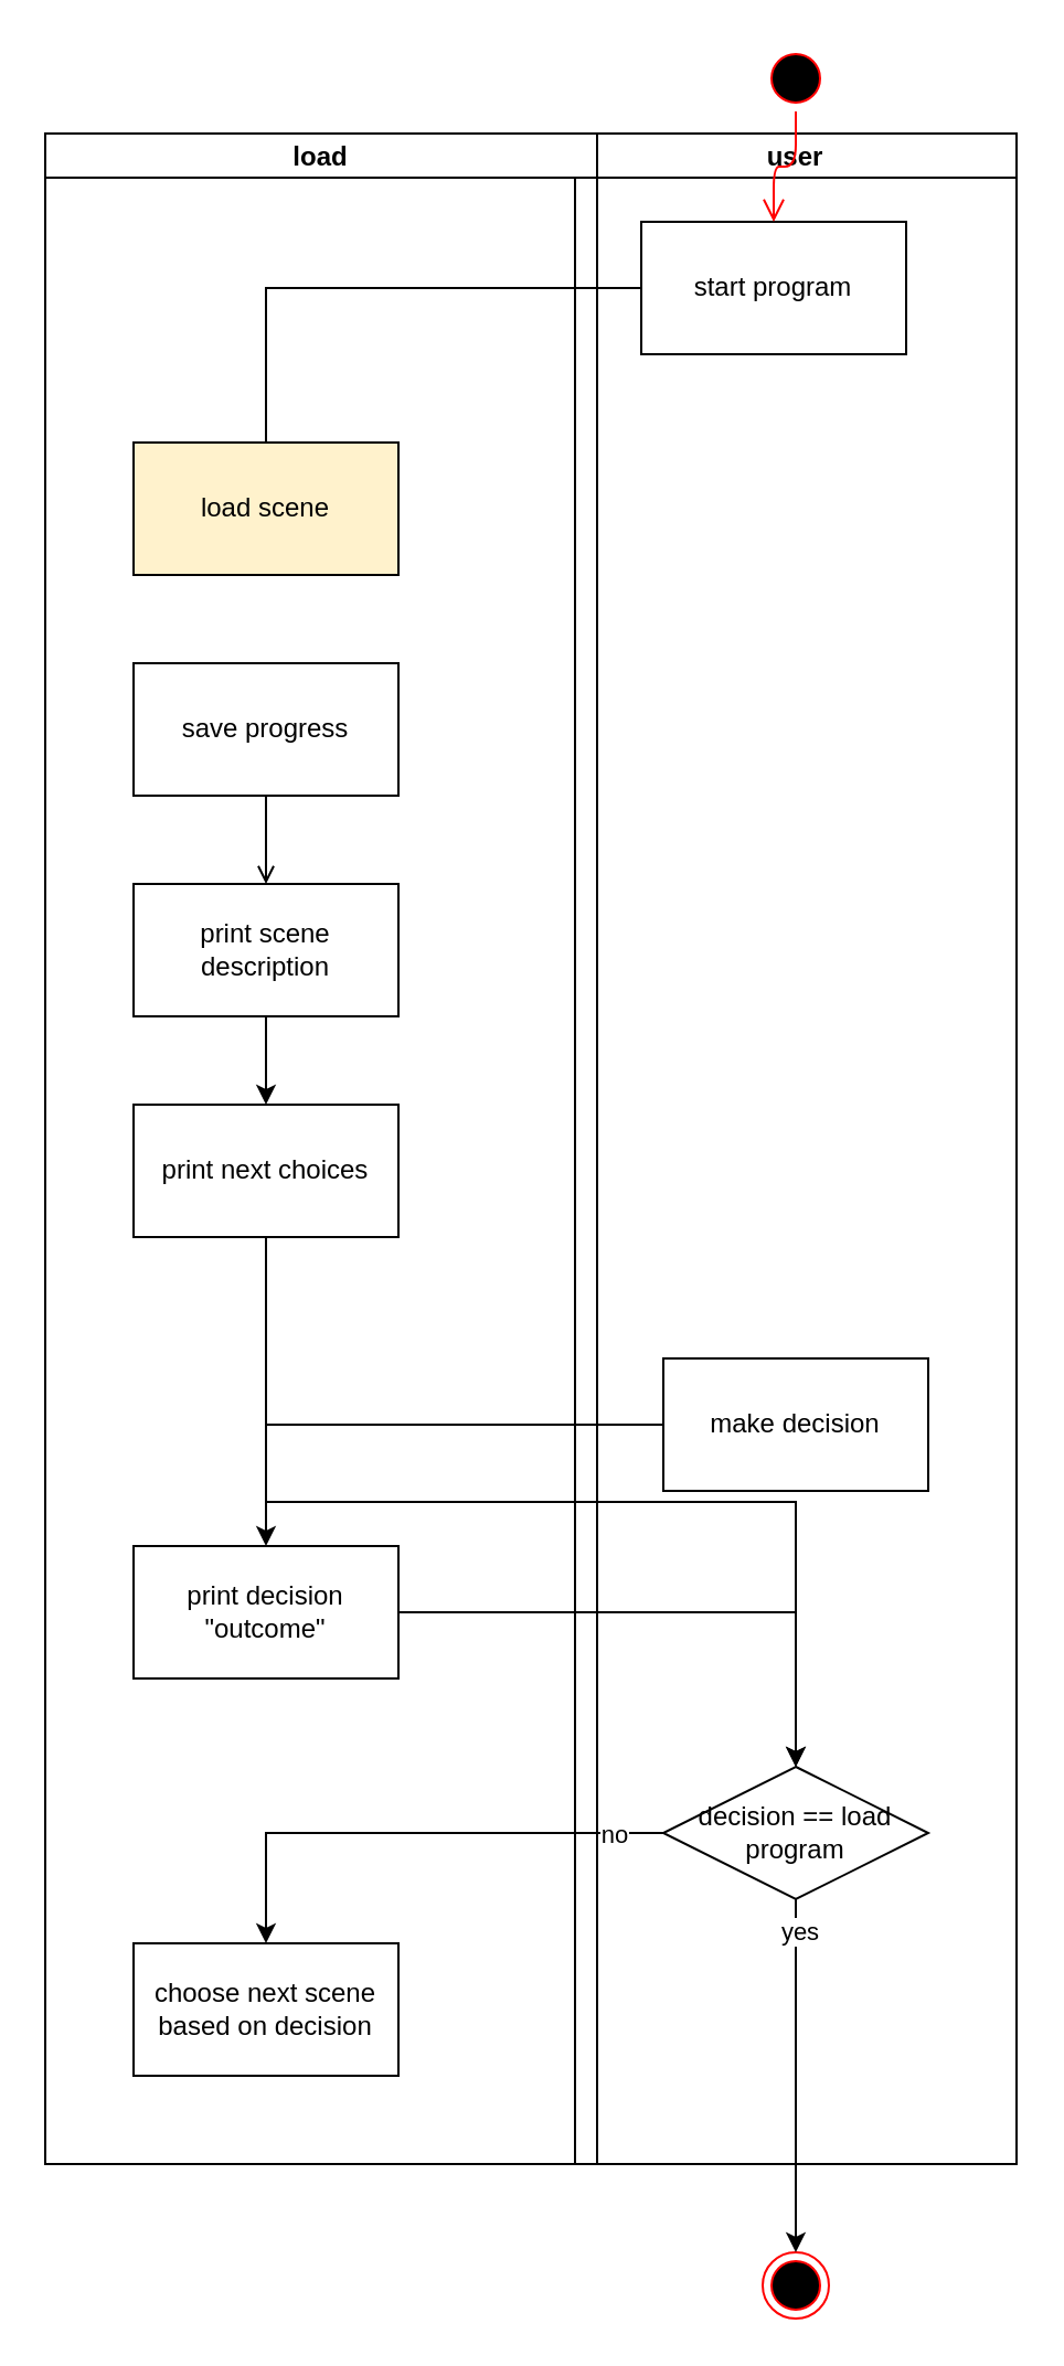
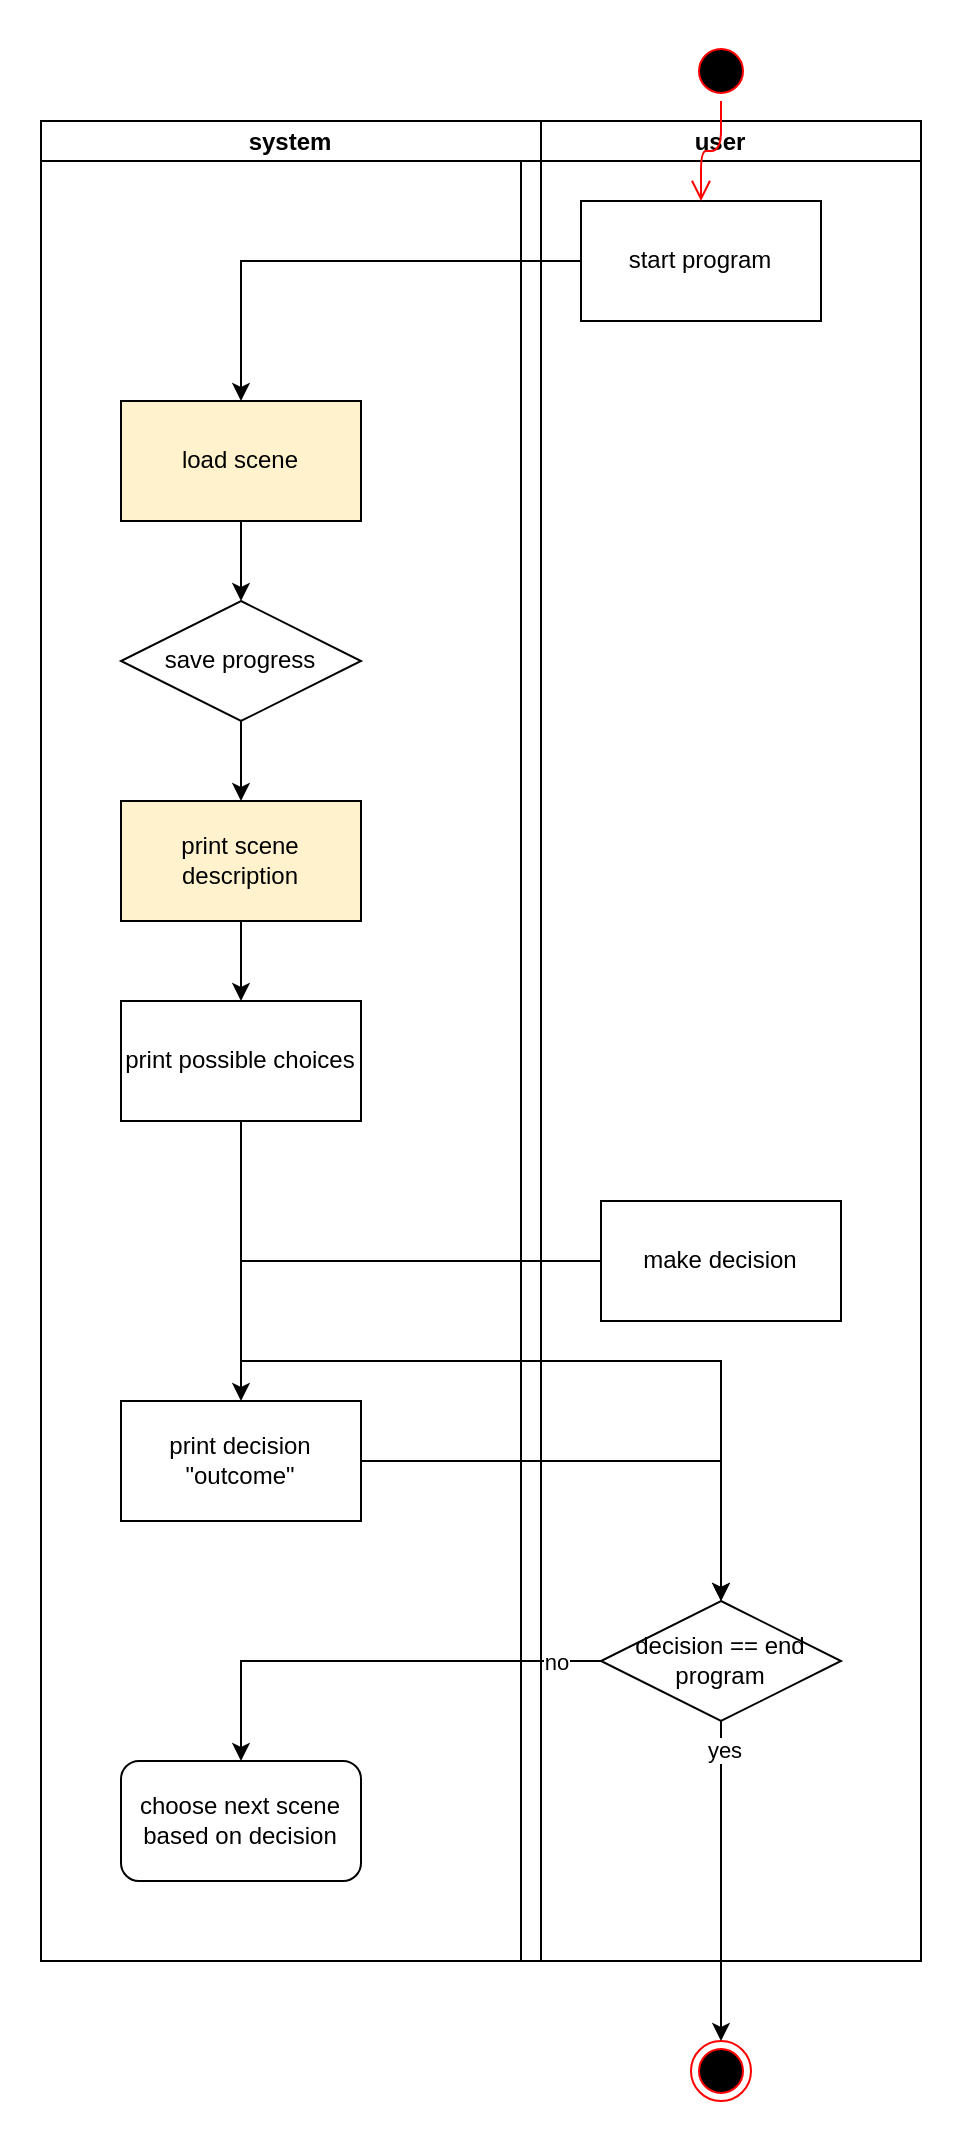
  <mxCell id="0" />
  <mxCell id="1" parent="0" />
  <mxCell id="2" value="user" style="swimlane;startSize=20;" parent="1" vertex="1"><mxGeometry x="260" y="60" width="200" height="920" as="geometry" /></mxCell>
- <mxCell id="3" value="make decision" style="rounded=0;whiteSpace=wrap;html=1;" parent="2" vertex="1"><mxGeometry x="40" y="555" width="120" height="60" as="geometry" /></mxCell>
+ <mxCell id="3" value="make decision" style="rounded=0;whiteSpace=wrap;html=1;" parent="2" vertex="1"><mxGeometry x="40" y="540" width="120" height="60" as="geometry" /></mxCell>
  <mxCell id="4" value="start program" style="rounded=0;whiteSpace=wrap;html=1;" parent="2" vertex="1"><mxGeometry x="30" y="40" width="120" height="60" as="geometry" /></mxCell>
- <mxCell id="5" value="decision == load program" style="rhombus;whiteSpace=wrap;html=1;" parent="2" vertex="1"><mxGeometry x="40" y="740" width="120" height="60" as="geometry" /></mxCell>
- <mxCell id="6" value="load" style="swimlane;startSize=20;" parent="1" vertex="1"><mxGeometry x="20" y="60" width="250" height="920" as="geometry" /></mxCell>
+ <mxCell id="5" value="decision == end program" style="rhombus;whiteSpace=wrap;html=1;" parent="2" vertex="1"><mxGeometry x="40" y="740" width="120" height="60" as="geometry" /></mxCell>
+ <mxCell id="6" value="system" style="swimlane;startSize=20;" parent="1" vertex="1"><mxGeometry x="20" y="60" width="250" height="920" as="geometry" /></mxCell>
  <mxCell id="7" value="print decision &quot;outcome&quot;" style="rounded=0;whiteSpace=wrap;html=1;" parent="6" vertex="1"><mxGeometry x="40" y="640" width="120" height="60" as="geometry" /></mxCell>
- <mxCell id="8" value="choose next scene based on decision" style="rounded=0;whiteSpace=wrap;html=1;" parent="6" vertex="1"><mxGeometry x="40" y="820" width="120" height="60" as="geometry" /></mxCell>
+ <mxCell id="8" value="choose next scene based on decision" style="whiteSpace=wrap;html=1;rounded=1;" parent="6" vertex="1"><mxGeometry x="40" y="820" width="120" height="60" as="geometry" /></mxCell>
  <mxCell id="9" style="edgeStyle=orthogonalEdgeStyle;rounded=0;orthogonalLoop=1;jettySize=auto;html=1;exitX=0.5;exitY=1;exitDx=0;exitDy=0;entryX=0.5;entryY=0;entryDx=0;entryDy=0;" parent="6" source="10" target="13" edge="1"><mxGeometry relative="1" as="geometry" /></mxCell>
- <mxCell id="10" value="print scene description" style="rounded=0;whiteSpace=wrap;html=1;" parent="6" vertex="1"><mxGeometry x="40" y="340" width="120" height="60" as="geometry" /></mxCell>
+ <mxCell id="10" value="print scene description" style="rounded=0;whiteSpace=wrap;html=1;fillColor=#fff2cc;" parent="6" vertex="1"><mxGeometry x="40" y="340" width="120" height="60" as="geometry" /></mxCell>
  <mxCell id="11" value="load scene" style="rounded=0;whiteSpace=wrap;html=1;fillColor=#fff2cc;" parent="6" vertex="1"><mxGeometry x="40" y="140" width="120" height="60" as="geometry" /></mxCell>
- <mxCell id="13" value="print next choices" style="rounded=0;whiteSpace=wrap;html=1;" parent="6" vertex="1"><mxGeometry x="40" y="440" width="120" height="60" as="geometry" /></mxCell>
- <mxCell id="14" style="edgeStyle=orthogonalEdgeStyle;rounded=0;orthogonalLoop=1;jettySize=auto;html=1;exitX=0.5;exitY=1;exitDx=0;exitDy=0;endArrow=open;" edge="1" parent="6" source="15" target="10"><mxGeometry relative="1" as="geometry" /></mxCell>
- <mxCell id="15" value="save progress" style="rounded=0;whiteSpace=wrap;html=1;" parent="6" vertex="1"><mxGeometry x="40" y="240" width="120" height="60" as="geometry" /></mxCell>
+ <mxCell id="12" style="edgeStyle=orthogonalEdgeStyle;rounded=0;orthogonalLoop=1;jettySize=auto;html=1;exitX=0.5;exitY=1;exitDx=0;exitDy=0;entryX=0.5;entryY=0;entryDx=0;entryDy=0;" parent="6" source="11" target="15" edge="1"><mxGeometry relative="1" as="geometry" /></mxCell>
+ <mxCell id="13" value="print possible choices" style="rounded=0;whiteSpace=wrap;html=1;" parent="6" vertex="1"><mxGeometry x="40" y="440" width="120" height="60" as="geometry" /></mxCell>
+ <mxCell id="14" style="edgeStyle=orthogonalEdgeStyle;rounded=0;orthogonalLoop=1;jettySize=auto;html=1;exitX=0.5;exitY=1;exitDx=0;exitDy=0;" edge="1" parent="6" source="15" target="10"><mxGeometry relative="1" as="geometry" /></mxCell>
+ <mxCell id="15" value="save progress" style="rhombus;whiteSpace=wrap;html=1;" parent="6" vertex="1"><mxGeometry x="40" y="240" width="120" height="60" as="geometry" /></mxCell>
  <mxCell id="16" value="" style="ellipse;html=1;shape=startState;fillColor=#000000;strokeColor=#ff0000;" parent="1" vertex="1"><mxGeometry x="345" y="20" width="30" height="30" as="geometry" /></mxCell>
  <mxCell id="17" value="" style="edgeStyle=orthogonalEdgeStyle;html=1;verticalAlign=bottom;endArrow=open;endSize=8;strokeColor=#ff0000;entryX=0.5;entryY=0;entryDx=0;entryDy=0;" parent="1" source="16" target="4" edge="1"><mxGeometry relative="1" as="geometry"><mxPoint x="360" y="110" as="targetPoint" /></mxGeometry></mxCell>
- <mxCell id="18" style="edgeStyle=orthogonalEdgeStyle;rounded=0;orthogonalLoop=1;jettySize=auto;html=1;exitX=0;exitY=0.5;exitDx=0;exitDy=0;entryX=0.5;entryY=0;entryDx=0;entryDy=0;endArrow=none;" parent="1" source="4" target="11" edge="1"><mxGeometry relative="1" as="geometry" /></mxCell>
+ <mxCell id="18" style="edgeStyle=orthogonalEdgeStyle;rounded=0;orthogonalLoop=1;jettySize=auto;html=1;exitX=0;exitY=0.5;exitDx=0;exitDy=0;entryX=0.5;entryY=0;entryDx=0;entryDy=0;" parent="1" source="4" target="11" edge="1"><mxGeometry relative="1" as="geometry" /></mxCell>
  <mxCell id="19" style="edgeStyle=orthogonalEdgeStyle;rounded=0;orthogonalLoop=1;jettySize=auto;html=1;exitX=0;exitY=0.5;exitDx=0;exitDy=0;entryX=0.5;entryY=0;entryDx=0;entryDy=0;" parent="1" source="5" target="8" edge="1"><mxGeometry relative="1" as="geometry" /></mxCell>
  <mxCell id="20" value="no" style="edgeLabel;html=1;align=center;verticalAlign=middle;resizable=0;points=[];" parent="19" vertex="1" connectable="0"><mxGeometry x="-0.8" relative="1" as="geometry"><mxPoint as="offset" /></mxGeometry></mxCell>
  <mxCell id="21" style="edgeStyle=orthogonalEdgeStyle;rounded=0;orthogonalLoop=1;jettySize=auto;html=1;exitX=0;exitY=0.5;exitDx=0;exitDy=0;entryX=0.5;entryY=0;entryDx=0;entryDy=0;" parent="1" source="3" target="7" edge="1"><mxGeometry relative="1" as="geometry" /></mxCell>
  <mxCell id="22" style="edgeStyle=orthogonalEdgeStyle;rounded=0;orthogonalLoop=1;jettySize=auto;html=1;exitX=1;exitY=0.5;exitDx=0;exitDy=0;" parent="1" source="7" target="5" edge="1"><mxGeometry relative="1" as="geometry" /></mxCell>
  <mxCell id="23" value="" style="ellipse;html=1;shape=endState;fillColor=#000000;strokeColor=#ff0000;" parent="1" vertex="1"><mxGeometry x="345" y="1020" width="30" height="30" as="geometry" /></mxCell>
  <mxCell id="24" style="edgeStyle=orthogonalEdgeStyle;rounded=0;orthogonalLoop=1;jettySize=auto;html=1;exitX=0.5;exitY=1;exitDx=0;exitDy=0;entryX=0.5;entryY=0;entryDx=0;entryDy=0;" parent="1" source="5" target="23" edge="1"><mxGeometry relative="1" as="geometry" /></mxCell>
  <mxCell id="25" value="yes" style="edgeLabel;html=1;align=center;verticalAlign=middle;resizable=0;points=[];" parent="24" vertex="1" connectable="0"><mxGeometry x="-0.821" y="1" relative="1" as="geometry"><mxPoint as="offset" /></mxGeometry></mxCell>
  <mxCell id="26" style="edgeStyle=orthogonalEdgeStyle;rounded=0;orthogonalLoop=1;jettySize=auto;html=1;exitX=0.5;exitY=1;exitDx=0;exitDy=0;" edge="1" parent="1" source="13" target="5"><mxGeometry relative="1" as="geometry" /></mxCell>
